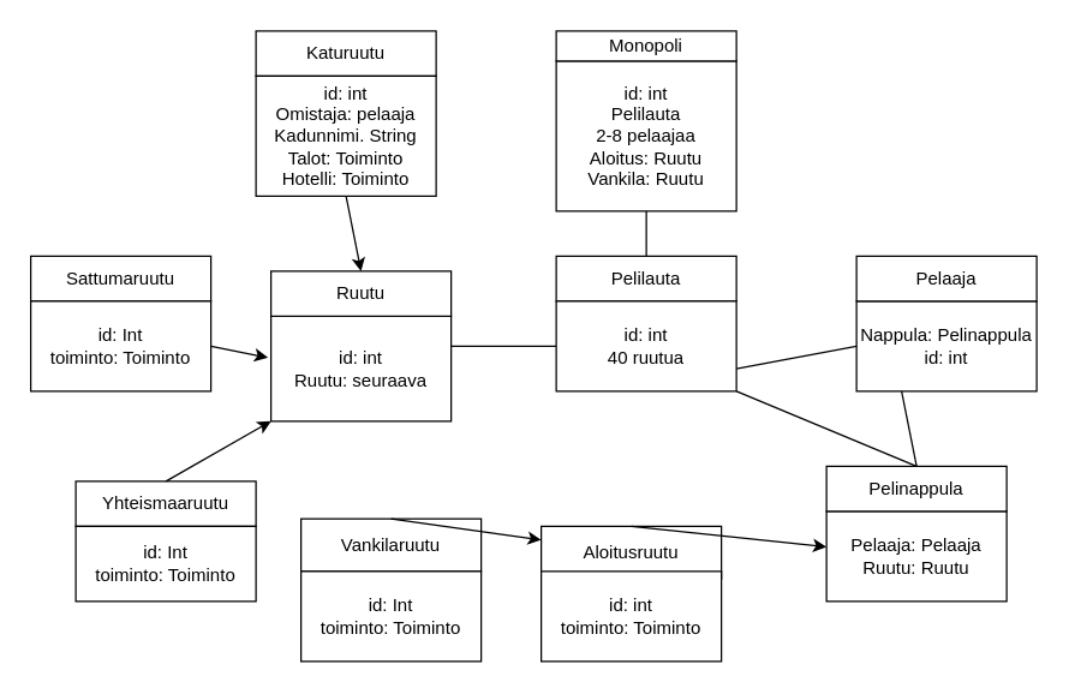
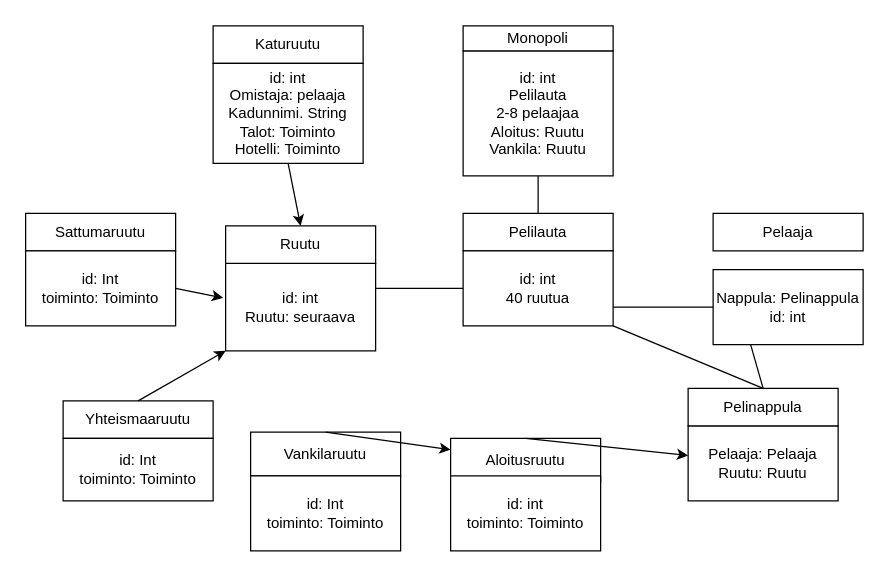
  <mxCell id="0" />
  <mxCell id="1" parent="0" />
  <mxCell id="2" value="id: int&lt;br&gt;Pelilauta&lt;br&gt;2-8 pelaajaa&lt;br&gt;Aloitus: Ruutu&lt;br&gt;Vankila: Ruutu" style="rounded=0;whiteSpace=wrap;html=1;" vertex="1" parent="1"><mxGeometry x="370" y="40" width="120" height="100" as="geometry" /></mxCell>
  <mxCell id="3" value="Monopoli" style="rounded=0;whiteSpace=wrap;html=1;" vertex="1" parent="1"><mxGeometry x="370" y="20" width="120" height="20" as="geometry" /></mxCell>
  <mxCell id="4" value="Pelilauta" style="rounded=0;whiteSpace=wrap;html=1;" vertex="1" parent="1"><mxGeometry x="370" y="170" width="120" height="30" as="geometry" /></mxCell>
  <mxCell id="5" value="" style="edgeStyle=orthogonalEdgeStyle;rounded=0;orthogonalLoop=1;jettySize=auto;html=1;" edge="1" parent="1" source="6"><mxGeometry relative="1" as="geometry"><mxPoint x="290" y="280" as="targetPoint" /></mxGeometry></mxCell>
  <mxCell id="6" value="id: int&lt;br&gt;40 ruutua" style="rounded=0;whiteSpace=wrap;html=1;" vertex="1" parent="1"><mxGeometry x="370" y="200" width="120" height="60" as="geometry" /></mxCell>
  <mxCell id="7" style="edgeStyle=orthogonalEdgeStyle;rounded=0;orthogonalLoop=1;jettySize=auto;html=1;exitX=0.5;exitY=1;exitDx=0;exitDy=0;" edge="1" parent="1" source="4" target="4"><mxGeometry relative="1" as="geometry" /></mxCell>
- <mxCell id="8" value="Nappula: Pelinappula&lt;br&gt;id: int" style="rounded=0;whiteSpace=wrap;html=1;" vertex="1" parent="1"><mxGeometry x="570" y="200" width="120" height="60" as="geometry" /></mxCell>
+ <mxCell id="8" value="Nappula: Pelinappula&lt;br&gt;id: int" style="rounded=0;whiteSpace=wrap;html=1;" vertex="1" parent="1"><mxGeometry x="570" y="215" width="120" height="60" as="geometry" /></mxCell>
  <mxCell id="9" value="Pelaaja" style="rounded=0;whiteSpace=wrap;html=1;" vertex="1" parent="1"><mxGeometry x="570" y="170" width="120" height="30" as="geometry" /></mxCell>
  <mxCell id="10" value="id: int&lt;br&gt;Ruutu: seuraava" style="rounded=0;whiteSpace=wrap;html=1;" vertex="1" parent="1"><mxGeometry x="180" y="210" width="120" height="70" as="geometry" /></mxCell>
  <mxCell id="11" value="Ruutu" style="rounded=0;whiteSpace=wrap;html=1;" vertex="1" parent="1"><mxGeometry x="180" y="180" width="120" height="30" as="geometry" /></mxCell>
  <mxCell id="12" value="Pelaaja: Pelaaja&lt;br&gt;Ruutu: Ruutu" style="rounded=0;whiteSpace=wrap;html=1;" vertex="1" parent="1"><mxGeometry x="550" y="340" width="120" height="60" as="geometry" /></mxCell>
  <mxCell id="13" value="Pelinappula" style="rounded=0;whiteSpace=wrap;html=1;" vertex="1" parent="1"><mxGeometry x="550" y="310" width="120" height="30" as="geometry" /></mxCell>
  <mxCell id="14" value="" style="endArrow=none;html=1;entryX=0;entryY=0.5;entryDx=0;entryDy=0;exitX=1;exitY=0.75;exitDx=0;exitDy=0;" edge="1" parent="1" source="6" target="8"><mxGeometry width="50" height="50" relative="1" as="geometry"><mxPoint x="410" y="310" as="sourcePoint" /><mxPoint x="460" y="260" as="targetPoint" /></mxGeometry></mxCell>
  <mxCell id="15" value="" style="endArrow=none;html=1;entryX=0.25;entryY=1;entryDx=0;entryDy=0;exitX=0.5;exitY=0;exitDx=0;exitDy=0;" edge="1" parent="1" source="13" target="8"><mxGeometry width="50" height="50" relative="1" as="geometry"><mxPoint x="410" y="310" as="sourcePoint" /><mxPoint x="460" y="260" as="targetPoint" /></mxGeometry></mxCell>
  <mxCell id="16" value="" style="endArrow=none;html=1;exitX=0.5;exitY=0;exitDx=0;exitDy=0;entryX=1;entryY=1;entryDx=0;entryDy=0;" edge="1" parent="1" source="13" target="6"><mxGeometry width="50" height="50" relative="1" as="geometry"><mxPoint x="410" y="310" as="sourcePoint" /><mxPoint x="460" y="260" as="targetPoint" /></mxGeometry></mxCell>
  <mxCell id="17" value="Yhteismaaruutu" style="rounded=0;whiteSpace=wrap;html=1;" vertex="1" parent="1"><mxGeometry x="50" y="320" width="120" height="30" as="geometry" /></mxCell>
  <mxCell id="18" value="id: Int&lt;br&gt;toiminto: Toiminto" style="rounded=0;whiteSpace=wrap;html=1;" vertex="1" parent="1"><mxGeometry x="50" y="350" width="120" height="50" as="geometry" /></mxCell>
  <mxCell id="19" value="Vankilaruutu" style="rounded=0;whiteSpace=wrap;html=1;" vertex="1" parent="1"><mxGeometry x="200" y="345" width="120" height="35" as="geometry" /></mxCell>
  <mxCell id="20" value="id: Int&lt;br&gt;toiminto: Toiminto" style="rounded=0;whiteSpace=wrap;html=1;" vertex="1" parent="1"><mxGeometry x="200" y="380" width="120" height="60" as="geometry" /></mxCell>
  <mxCell id="21" value="Katuruutu" style="rounded=0;whiteSpace=wrap;html=1;" vertex="1" parent="1"><mxGeometry x="170" y="20" width="120" height="30" as="geometry" /></mxCell>
  <mxCell id="22" value="id: int&lt;br&gt;Omistaja: pelaaja&lt;br&gt;Kadunnimi. String&lt;br&gt;Talot: Toiminto&lt;br&gt;Hotelli: Toiminto" style="rounded=0;whiteSpace=wrap;html=1;" vertex="1" parent="1"><mxGeometry x="170" y="50" width="120" height="80" as="geometry" /></mxCell>
  <mxCell id="23" value="Sattumaruutu" style="rounded=0;whiteSpace=wrap;html=1;" vertex="1" parent="1"><mxGeometry y="170" width="120" height="30" as="geometry" x="20" /></mxCell>
  <mxCell id="24" value="id: Int&lt;br&gt;toiminto: Toiminto" style="rounded=0;whiteSpace=wrap;html=1;" vertex="1" parent="1"><mxGeometry y="200" width="120" height="60" as="geometry" x="20" /></mxCell>
  <mxCell id="25" value="Aloitusruutu" style="rounded=0;whiteSpace=wrap;html=1;" vertex="1" parent="1"><mxGeometry x="360" y="350" width="120" height="35" as="geometry" /></mxCell>
  <mxCell id="26" value="id: int&lt;br&gt;toiminto: Toiminto" style="rounded=0;whiteSpace=wrap;html=1;" vertex="1" parent="1"><mxGeometry x="360" y="380" width="120" height="60" as="geometry" /></mxCell>
  <mxCell id="27" value="" style="endArrow=classic;html=1;exitX=0.5;exitY=0;exitDx=0;exitDy=0;" edge="1" parent="1" source="25" target="12"><mxGeometry width="50" height="50" relative="1" as="geometry"><mxPoint x="410" y="290" as="sourcePoint" /><mxPoint x="460" y="240" as="targetPoint" /></mxGeometry></mxCell>
  <mxCell id="28" value="" style="endArrow=classic;html=1;exitX=0.5;exitY=0;exitDx=0;exitDy=0;" edge="1" parent="1" source="19" target="25"><mxGeometry width="50" height="50" relative="1" as="geometry"><mxPoint x="410" y="290" as="sourcePoint" /><mxPoint x="460" y="240" as="targetPoint" /></mxGeometry></mxCell>
  <mxCell id="29" value="" style="endArrow=classic;html=1;exitX=0.5;exitY=0;exitDx=0;exitDy=0;entryX=0;entryY=1;entryDx=0;entryDy=0;" edge="1" parent="1" source="17" target="10"><mxGeometry width="50" height="50" relative="1" as="geometry"><mxPoint x="410" y="290" as="sourcePoint" /><mxPoint x="460" y="240" as="targetPoint" /></mxGeometry></mxCell>
  <mxCell id="30" value="" style="endArrow=classic;html=1;exitX=1;exitY=0.5;exitDx=0;exitDy=0;entryX=-0.017;entryY=0.394;entryDx=0;entryDy=0;entryPerimeter=0;" edge="1" parent="1" source="24" target="10"><mxGeometry width="50" height="50" relative="1" as="geometry"><mxPoint x="410" y="290" as="sourcePoint" /><mxPoint x="460" y="240" as="targetPoint" /></mxGeometry></mxCell>
  <mxCell id="31" value="" style="endArrow=classic;html=1;exitX=0.5;exitY=1;exitDx=0;exitDy=0;entryX=0.5;entryY=0;entryDx=0;entryDy=0;" edge="1" parent="1" source="22" target="11"><mxGeometry width="50" height="50" relative="1" as="geometry"><mxPoint x="410" y="290" as="sourcePoint" /><mxPoint x="460" y="240" as="targetPoint" /></mxGeometry></mxCell>
  <mxCell id="32" value="" style="endArrow=none;html=1;entryX=0.5;entryY=1;entryDx=0;entryDy=0;" edge="1" parent="1" target="2"><mxGeometry width="50" height="50" relative="1" as="geometry"><mxPoint x="430" y="170" as="sourcePoint" /><mxPoint x="460" y="240" as="targetPoint" /></mxGeometry></mxCell>
